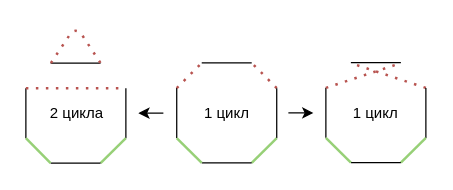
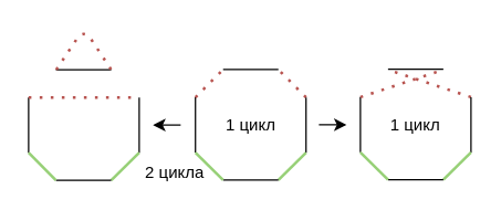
  <mxCell id="0" />
  <mxCell id="1" parent="0" />
  <mxCell id="2" value="" style="endArrow=classic;html=1;" edge="1" parent="1"><mxGeometry width="50" height="50" relative="1" as="geometry"><mxPoint x="230" y="89.8" as="sourcePoint" /><mxPoint x="250" y="89.8" as="targetPoint" /></mxGeometry></mxCell>
  <mxCell id="3" value="" style="endArrow=none;html=1;" edge="1" parent="1"><mxGeometry width="50" height="50" relative="1" as="geometry"><mxPoint x="160.68" y="49.8" as="sourcePoint" /><mxPoint x="200.68" y="49.8" as="targetPoint" /></mxGeometry></mxCell>
  <mxCell id="4" value="" style="endArrow=none;dashed=1;html=1;dashPattern=1 3;strokeWidth=2;fillColor=#f8cecc;strokeColor=#b85450;" edge="1" parent="1"><mxGeometry width="50" height="50" relative="1" as="geometry"><mxPoint x="220.68" y="70" as="sourcePoint" /><mxPoint x="200.68" y="49.8" as="targetPoint" /></mxGeometry></mxCell>
  <mxCell id="5" value="" style="endArrow=none;html=1;" edge="1" parent="1"><mxGeometry width="50" height="50" relative="1" as="geometry"><mxPoint x="220.68" y="110" as="sourcePoint" /><mxPoint x="220.68" y="70" as="targetPoint" /></mxGeometry></mxCell>
  <mxCell id="6" value="" style="endArrow=none;html=1;strokeWidth=2;fillColor=#f8cecc;strokeColor=#97D077;" edge="1" parent="1"><mxGeometry width="50" height="50" relative="1" as="geometry"><mxPoint x="220.68" y="110" as="sourcePoint" /><mxPoint x="200.68" y="129.8" as="targetPoint" /></mxGeometry></mxCell>
  <mxCell id="7" value="" style="endArrow=none;html=1;" edge="1" parent="1"><mxGeometry width="50" height="50" relative="1" as="geometry"><mxPoint x="200.68" y="129.8" as="sourcePoint" /><mxPoint x="160.68" y="129.8" as="targetPoint" /></mxGeometry></mxCell>
  <mxCell id="8" value="" style="endArrow=none;html=1;" edge="1" parent="1"><mxGeometry width="50" height="50" relative="1" as="geometry"><mxPoint x="140.68" y="109.8" as="sourcePoint" /><mxPoint x="140.68" y="69.8" as="targetPoint" /></mxGeometry></mxCell>
  <mxCell id="9" value="" style="endArrow=none;dashed=1;html=1;dashPattern=1 3;strokeWidth=2;fillColor=#f8cecc;strokeColor=#b85450;" edge="1" parent="1"><mxGeometry width="50" height="50" relative="1" as="geometry"><mxPoint x="140.68" y="70" as="sourcePoint" /><mxPoint x="160.68" y="49.8" as="targetPoint" /></mxGeometry></mxCell>
  <mxCell id="10" value="" style="endArrow=none;html=1;strokeWidth=2;fillColor=#f8cecc;strokeColor=#97D077;" edge="1" parent="1"><mxGeometry width="50" height="50" relative="1" as="geometry"><mxPoint x="140.68" y="110" as="sourcePoint" /><mxPoint x="160.68" y="129.8" as="targetPoint" /></mxGeometry></mxCell>
  <mxCell id="11" value="1 цикл" style="text;html=1;strokeColor=none;fillColor=none;align=center;verticalAlign=middle;whiteSpace=wrap;rounded=0;" vertex="1" parent="1"><mxGeometry x="160.68" y="79.8" width="40" height="20" as="geometry" /></mxCell>
  <mxCell id="12" value="" style="endArrow=none;html=1;" edge="1" parent="1"><mxGeometry width="50" height="50" relative="1" as="geometry"><mxPoint x="39.76" y="50" as="sourcePoint" /><mxPoint x="79.76" y="50" as="targetPoint" /></mxGeometry></mxCell>
  <mxCell id="13" value="" style="endArrow=none;dashed=1;html=1;dashPattern=1 3;strokeWidth=2;fillColor=#f8cecc;strokeColor=#b85450;" edge="1" parent="1"><mxGeometry width="50" height="50" relative="1" as="geometry"><mxPoint x="40" y="50" as="sourcePoint" /><mxPoint x="79.76" y="50" as="targetPoint" /><Array as="points"><mxPoint x="60" y="20" /></Array></mxGeometry></mxCell>
  <mxCell id="14" value="" style="endArrow=none;html=1;" edge="1" parent="1"><mxGeometry width="50" height="50" relative="1" as="geometry"><mxPoint x="100" y="110" as="sourcePoint" /><mxPoint x="100" y="70" as="targetPoint" /></mxGeometry></mxCell>
  <mxCell id="15" value="" style="endArrow=none;html=1;strokeWidth=2;fillColor=#f8cecc;strokeColor=#97D077;" edge="1" parent="1"><mxGeometry width="50" height="50" relative="1" as="geometry"><mxPoint x="100" y="110" as="sourcePoint" /><mxPoint x="79.76" y="130" as="targetPoint" /></mxGeometry></mxCell>
  <mxCell id="16" value="" style="endArrow=none;html=1;" edge="1" parent="1"><mxGeometry width="50" height="50" relative="1" as="geometry"><mxPoint x="79.76" y="130" as="sourcePoint" /><mxPoint x="39.76" y="130" as="targetPoint" /></mxGeometry></mxCell>
  <mxCell id="17" value="" style="endArrow=none;html=1;" edge="1" parent="1"><mxGeometry width="50" height="50" relative="1" as="geometry"><mxPoint x="20" y="110" as="sourcePoint" /><mxPoint x="20" y="70" as="targetPoint" /></mxGeometry></mxCell>
  <mxCell id="18" value="" style="endArrow=none;dashed=1;html=1;dashPattern=1 3;strokeWidth=2;fillColor=#f8cecc;strokeColor=#b85450;" edge="1" parent="1"><mxGeometry width="50" height="50" relative="1" as="geometry"><mxPoint x="20" y="70" as="sourcePoint" /><mxPoint x="100" y="70" as="targetPoint" /></mxGeometry></mxCell>
  <mxCell id="19" value="" style="endArrow=none;html=1;strokeWidth=2;fillColor=#f8cecc;strokeColor=#97D077;" edge="1" parent="1"><mxGeometry width="50" height="50" relative="1" as="geometry"><mxPoint x="20" y="110" as="sourcePoint" /><mxPoint x="39.76" y="130" as="targetPoint" /></mxGeometry></mxCell>
- <mxCell id="20" value="2 цикла" style="text;html=1;strokeColor=none;fillColor=none;align=center;verticalAlign=middle;whiteSpace=wrap;rounded=0;" vertex="1" parent="1"><mxGeometry x="35.76" y="80" width="50.24" height="20" as="geometry" /></mxCell>
+ <mxCell id="20" value="2 цикла" style="text;html=1;strokeColor=none;fillColor=none;align=center;verticalAlign=middle;whiteSpace=wrap;rounded=0;" vertex="1" parent="1"><mxGeometry x="100.76" y="115" width="50.24" height="20" as="geometry" /></mxCell>
  <mxCell id="21" value="" style="endArrow=classic;html=1;" edge="1" parent="1"><mxGeometry width="50" height="50" relative="1" as="geometry"><mxPoint x="130" y="90" as="sourcePoint" /><mxPoint x="110" y="90" as="targetPoint" /></mxGeometry></mxCell>
  <mxCell id="22" value="" style="endArrow=none;html=1;" edge="1" parent="1"><mxGeometry width="50" height="50" relative="1" as="geometry"><mxPoint x="280" y="49.6" as="sourcePoint" /><mxPoint x="320" y="49.6" as="targetPoint" /></mxGeometry></mxCell>
  <mxCell id="23" value="" style="endArrow=none;dashed=1;html=1;dashPattern=1 3;strokeWidth=2;fillColor=#f8cecc;strokeColor=#b85450;" edge="1" parent="1"><mxGeometry width="50" height="50" relative="1" as="geometry"><mxPoint x="340" y="69.8" as="sourcePoint" /><mxPoint x="280" y="50" as="targetPoint" /></mxGeometry></mxCell>
  <mxCell id="24" value="" style="endArrow=none;html=1;" edge="1" parent="1"><mxGeometry width="50" height="50" relative="1" as="geometry"><mxPoint x="340" y="109.8" as="sourcePoint" /><mxPoint x="340" y="69.8" as="targetPoint" /></mxGeometry></mxCell>
  <mxCell id="25" value="" style="endArrow=none;html=1;strokeWidth=2;fillColor=#f8cecc;strokeColor=#97D077;" edge="1" parent="1"><mxGeometry width="50" height="50" relative="1" as="geometry"><mxPoint x="340" y="109.8" as="sourcePoint" /><mxPoint x="320" y="129.6" as="targetPoint" /></mxGeometry></mxCell>
  <mxCell id="26" value="" style="endArrow=none;html=1;" edge="1" parent="1"><mxGeometry width="50" height="50" relative="1" as="geometry"><mxPoint x="320" y="129.6" as="sourcePoint" /><mxPoint x="280" y="129.6" as="targetPoint" /></mxGeometry></mxCell>
  <mxCell id="27" value="" style="endArrow=none;html=1;" edge="1" parent="1"><mxGeometry width="50" height="50" relative="1" as="geometry"><mxPoint x="260" y="109.6" as="sourcePoint" /><mxPoint x="260" y="69.6" as="targetPoint" /></mxGeometry></mxCell>
  <mxCell id="28" value="" style="endArrow=none;dashed=1;html=1;dashPattern=1 3;strokeWidth=2;fillColor=#f8cecc;strokeColor=#b85450;" edge="1" parent="1"><mxGeometry width="50" height="50" relative="1" as="geometry"><mxPoint x="260" y="69.8" as="sourcePoint" /><mxPoint x="320" y="50" as="targetPoint" /></mxGeometry></mxCell>
  <mxCell id="29" value="" style="endArrow=none;html=1;strokeWidth=2;fillColor=#f8cecc;strokeColor=#97D077;" edge="1" parent="1"><mxGeometry width="50" height="50" relative="1" as="geometry"><mxPoint x="260" y="109.8" as="sourcePoint" /><mxPoint x="280" y="129.6" as="targetPoint" /></mxGeometry></mxCell>
  <mxCell id="30" value="1 цикл" style="text;html=1;strokeColor=none;fillColor=none;align=center;verticalAlign=middle;whiteSpace=wrap;rounded=0;" vertex="1" parent="1"><mxGeometry x="280" y="79.6" width="40" height="20" as="geometry" /></mxCell>
